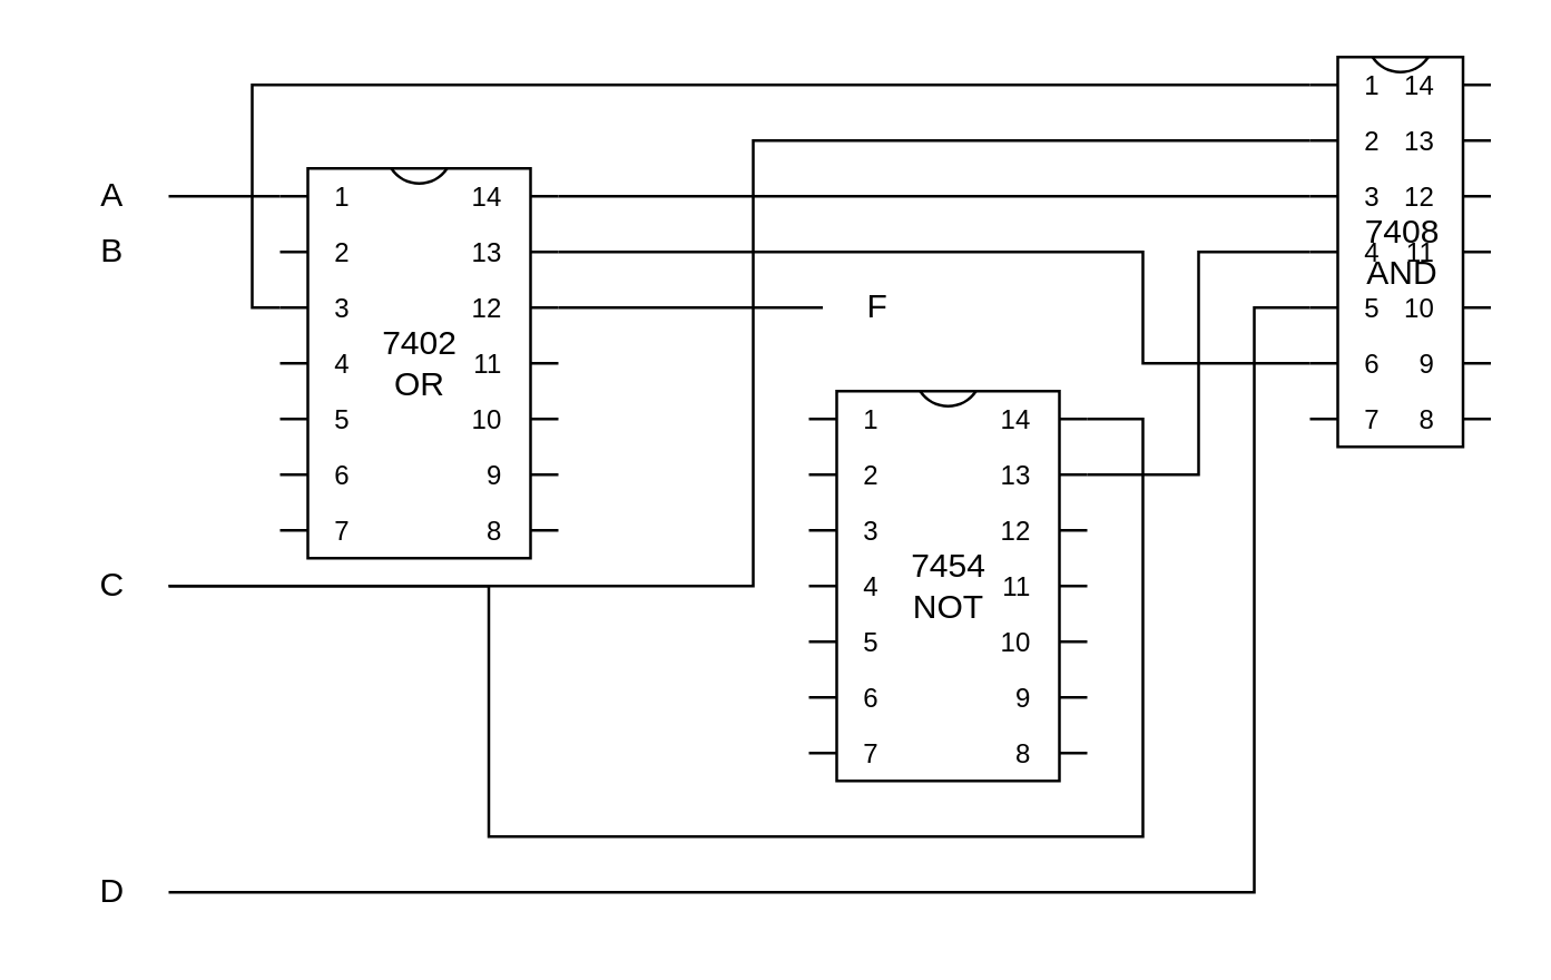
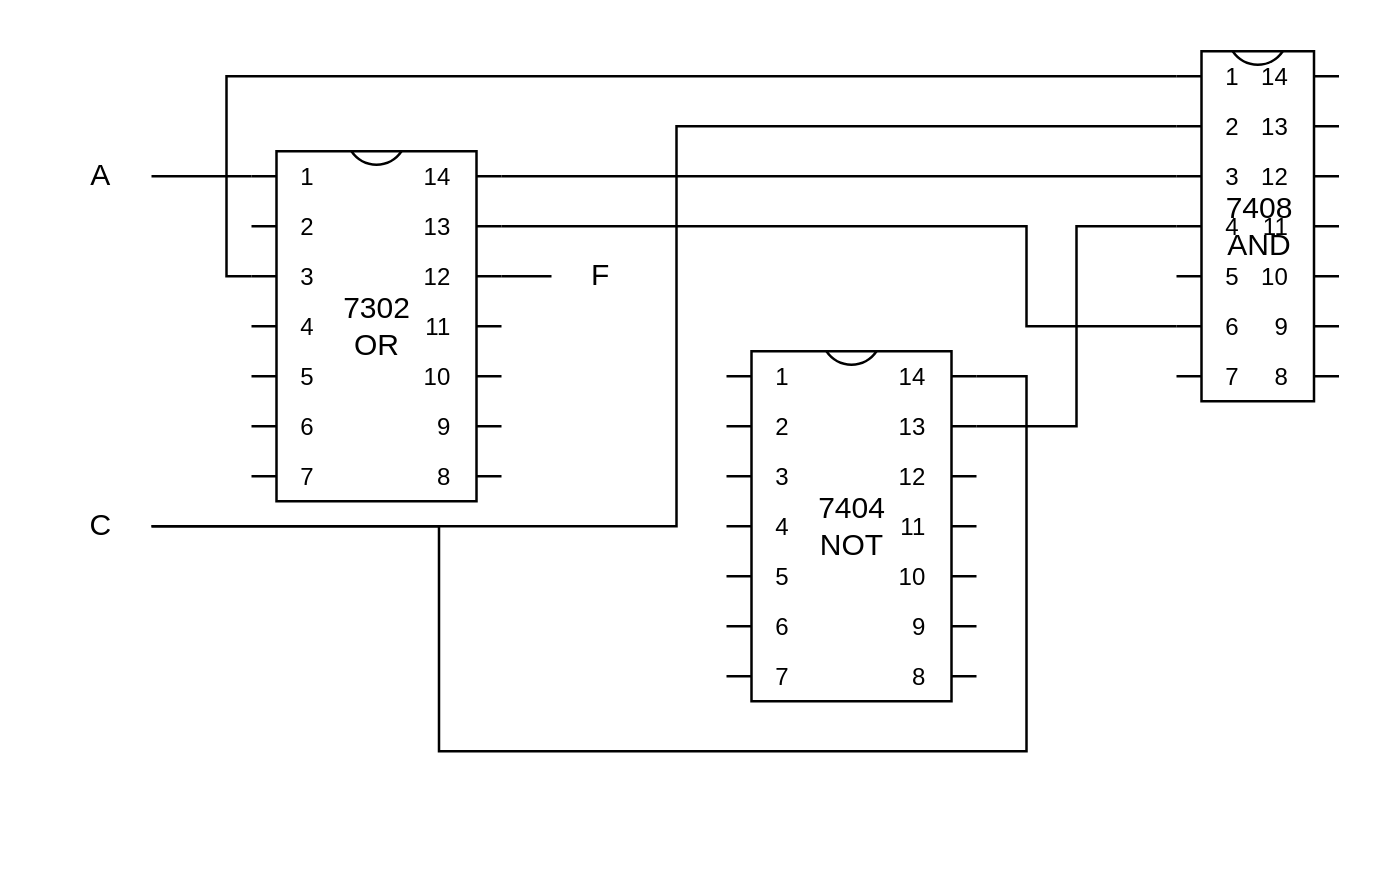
  <mxCell id="0" />
  <mxCell id="1" parent="0" />
  <mxCell id="2" style="edgeStyle=orthogonalEdgeStyle;rounded=0;orthogonalLoop=1;jettySize=auto;html=1;exitX=0;exitY=0;exitDx=0;exitDy=50;exitPerimeter=0;entryX=0;entryY=0;entryDx=0;entryDy=10;entryPerimeter=0;endArrow=none;endFill=0;strokeColor=#000000;" parent="1" source="4" target="7" edge="1"><mxGeometry relative="1" as="geometry"><Array as="points"><mxPoint x="90" y="110" /><mxPoint x="90" y="30" /></Array></mxGeometry></mxCell>
  <mxCell id="3" style="edgeStyle=orthogonalEdgeStyle;rounded=0;orthogonalLoop=1;jettySize=auto;html=1;exitX=1;exitY=0;exitDx=0;exitDy=50;exitPerimeter=0;entryX=0;entryY=0.5;entryDx=0;entryDy=0;endArrow=none;endFill=0;strokeColor=#000000;" edge="1" parent="1" source="4" target="18"><mxGeometry relative="1" as="geometry" /></mxCell>
- <mxCell id="4" value="7402&lt;br&gt;OR" style="shadow=0;dashed=0;align=center;fillColor=#ffffff;html=1;strokeWidth=1;shape=mxgraph.electrical.logic_gates.dual_inline_ic;labelNames=a,b,c,d,e,f,g,h,i,j,k,l,m,n,o,p,q,r,s,t;" parent="1" vertex="1"><mxGeometry x="100" y="60" width="100" height="140" as="geometry" /></mxCell>
+ <mxCell id="4" value="7302&lt;br&gt;OR" style="shadow=0;dashed=0;align=center;fillColor=#ffffff;html=1;strokeWidth=1;shape=mxgraph.electrical.logic_gates.dual_inline_ic;labelNames=a,b,c,d,e,f,g,h,i,j,k,l,m,n,o,p,q,r,s,t;" parent="1" vertex="1"><mxGeometry x="100" y="60" width="100" height="140" as="geometry" /></mxCell>
  <mxCell id="5" style="edgeStyle=orthogonalEdgeStyle;rounded=0;orthogonalLoop=1;jettySize=auto;html=1;exitX=0;exitY=0;exitDx=0;exitDy=50;exitPerimeter=0;entryX=1;entryY=0;entryDx=0;entryDy=10;entryPerimeter=0;endArrow=none;endFill=0;strokeColor=#000000;" edge="1" parent="1" source="7" target="4"><mxGeometry relative="1" as="geometry"><Array as="points"><mxPoint x="470" y="70" /></Array></mxGeometry></mxCell>
  <mxCell id="6" style="edgeStyle=orthogonalEdgeStyle;rounded=0;orthogonalLoop=1;jettySize=auto;html=1;exitX=0;exitY=0;exitDx=0;exitDy=110;exitPerimeter=0;entryX=1;entryY=0;entryDx=0;entryDy=30;entryPerimeter=0;endArrow=none;endFill=0;strokeColor=#000000;" edge="1" parent="1" source="7" target="4"><mxGeometry relative="1" as="geometry"><Array as="points"><mxPoint x="410" y="130" /><mxPoint x="410" y="90" /></Array></mxGeometry></mxCell>
  <mxCell id="7" value="7408&lt;br&gt;AND" style="shadow=0;dashed=0;align=center;fillColor=#ffffff;html=1;strokeWidth=1;shape=mxgraph.electrical.logic_gates.dual_inline_ic;labelNames=a,b,c,d,e,f,g,h,i,j,k,l,m,n,o,p,q,r,s,t;" parent="1" vertex="1"><mxGeometry x="470" y="20" width="65" height="140" as="geometry" /></mxCell>
  <mxCell id="8" style="edgeStyle=orthogonalEdgeStyle;rounded=0;orthogonalLoop=1;jettySize=auto;html=1;exitX=1;exitY=0;exitDx=0;exitDy=30;exitPerimeter=0;entryX=0;entryY=0;entryDx=0;entryDy=70;entryPerimeter=0;endArrow=none;endFill=0;strokeColor=#000000;" edge="1" parent="1" source="9" target="7"><mxGeometry relative="1" as="geometry" /></mxCell>
- <mxCell id="9" value="7454&lt;br&gt;NOT" style="shadow=0;dashed=0;align=center;fillColor=#ffffff;html=1;strokeWidth=1;shape=mxgraph.electrical.logic_gates.dual_inline_ic;labelNames=a,b,c,d,e,f,g,h,i,j,k,l,m,n,o,p,q,r,s,t;" parent="1" vertex="1"><mxGeometry x="290" y="140" width="100" height="140" as="geometry" /></mxCell>
+ <mxCell id="9" value="7404&lt;br&gt;NOT" style="shadow=0;dashed=0;align=center;fillColor=#ffffff;html=1;strokeWidth=1;shape=mxgraph.electrical.logic_gates.dual_inline_ic;labelNames=a,b,c,d,e,f,g,h,i,j,k,l,m,n,o,p,q,r,s,t;" parent="1" vertex="1"><mxGeometry x="290" y="140" width="100" height="140" as="geometry" /></mxCell>
  <mxCell id="10" style="edgeStyle=orthogonalEdgeStyle;rounded=0;orthogonalLoop=1;jettySize=auto;html=1;entryX=0;entryY=0;entryDx=0;entryDy=30;entryPerimeter=0;endArrow=none;endFill=0;strokeColor=#000000;" edge="1" parent="1" source="12" target="7"><mxGeometry relative="1" as="geometry"><Array as="points"><mxPoint x="270" y="210" /><mxPoint x="270" y="50" /></Array></mxGeometry></mxCell>
  <mxCell id="11" style="edgeStyle=orthogonalEdgeStyle;rounded=0;orthogonalLoop=1;jettySize=auto;html=1;entryX=1;entryY=0;entryDx=0;entryDy=10;entryPerimeter=0;endArrow=none;endFill=0;strokeColor=#000000;" edge="1" parent="1" source="12" target="9"><mxGeometry relative="1" as="geometry" /></mxCell>
  <mxCell id="12" value="C" style="text;html=1;strokeColor=none;fillColor=none;align=center;verticalAlign=middle;whiteSpace=wrap;rounded=0;" vertex="1" parent="1"><mxGeometry x="20" y="200" width="40" height="20" as="geometry" /></mxCell>
- <mxCell id="13" style="edgeStyle=orthogonalEdgeStyle;rounded=0;orthogonalLoop=1;jettySize=auto;html=1;entryX=0;entryY=0;entryDx=0;entryDy=90;entryPerimeter=0;endArrow=none;endFill=0;strokeColor=#000000;" edge="1" parent="1" source="14" target="7"><mxGeometry relative="1" as="geometry"><Array as="points"><mxPoint x="450" y="320" /><mxPoint x="450" y="110" /></Array></mxGeometry></mxCell>
- <mxCell id="14" value="D" style="text;html=1;strokeColor=none;fillColor=none;align=center;verticalAlign=middle;whiteSpace=wrap;rounded=0;" vertex="1" parent="1"><mxGeometry x="20" y="310" width="40" height="20" as="geometry" /></mxCell>
- <mxCell id="15" value="B" style="text;html=1;strokeColor=none;fillColor=none;align=center;verticalAlign=middle;whiteSpace=wrap;rounded=0;" vertex="1" parent="1"><mxGeometry x="20" y="80" width="40" height="20" as="geometry" /></mxCell>
  <mxCell id="16" style="edgeStyle=orthogonalEdgeStyle;rounded=0;orthogonalLoop=1;jettySize=auto;html=1;entryX=0;entryY=0;entryDx=0;entryDy=10;entryPerimeter=0;endArrow=none;endFill=0;strokeColor=#000000;" edge="1" parent="1" source="17" target="4"><mxGeometry relative="1" as="geometry" /></mxCell>
  <mxCell id="17" value="A" style="text;html=1;strokeColor=none;fillColor=none;align=center;verticalAlign=middle;whiteSpace=wrap;rounded=0;" vertex="1" parent="1"><mxGeometry x="20" y="60" width="40" height="20" as="geometry" /></mxCell>
- <mxCell id="18" value="F" style="text;html=1;strokeColor=none;fillColor=none;align=center;verticalAlign=middle;whiteSpace=wrap;rounded=0;" vertex="1" parent="1"><mxGeometry x="295" y="100" width="40" height="20" as="geometry" /></mxCell>
+ <mxCell id="18" value="F" style="text;html=1;strokeColor=none;fillColor=none;align=center;verticalAlign=middle;whiteSpace=wrap;rounded=0;" vertex="1" parent="1"><mxGeometry x="220" y="100" width="40" height="20" as="geometry" /></mxCell>
